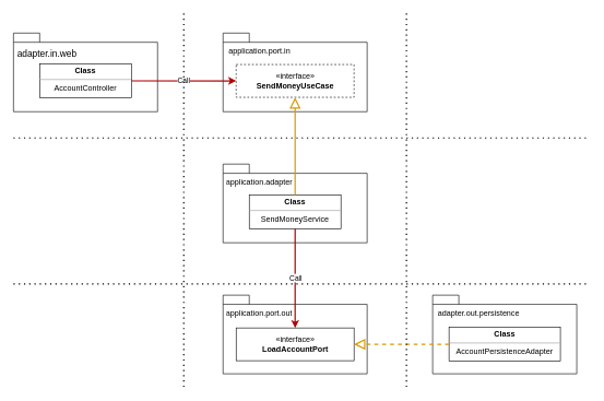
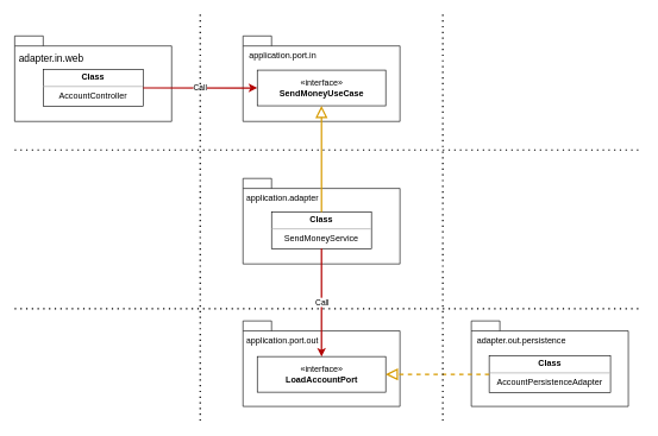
  <mxCell id="0" />
  <mxCell id="1" parent="0" />
  <mxCell id="2" value="" style="group" vertex="1" connectable="0" parent="1"><mxGeometry x="20" y="50" width="220" height="120" as="geometry" /></mxCell>
  <mxCell id="3" value="" style="shape=folder;fontStyle=1;spacingTop=10;tabWidth=40;tabHeight=14;tabPosition=left;html=1;" vertex="1" parent="2"><mxGeometry width="220" height="120" as="geometry" /></mxCell>
  <mxCell id="4" value="adapter.in.web" style="text;strokeColor=none;fillColor=none;align=left;verticalAlign=top;spacingLeft=4;spacingRight=4;overflow=hidden;rotatable=0;points=[[0,0.5],[1,0.5]];portConstraint=eastwest;fontSize=14;" vertex="1" parent="2"><mxGeometry y="16.286" width="100" height="22.286" as="geometry" /></mxCell>
  <mxCell id="5" value="&lt;p style=&quot;margin: 4px 0px 0px;&quot;&gt;&lt;b&gt;Class&lt;/b&gt;&lt;/p&gt;&lt;hr size=&quot;1&quot;&gt;&lt;div style=&quot;height: 2px&quot;&gt;AccountController&lt;/div&gt;" style="verticalAlign=middle;align=center;overflow=fill;fontSize=12;fontFamily=Helvetica;html=1;" vertex="1" parent="2"><mxGeometry x="40" y="47.143" width="140" height="51.429" as="geometry" /></mxCell>
  <mxCell id="6" value="" style="group" vertex="1" connectable="0" parent="1"><mxGeometry x="340" y="50" width="220" height="120" as="geometry" /></mxCell>
  <mxCell id="7" value="" style="shape=folder;fontStyle=1;spacingTop=10;tabWidth=40;tabHeight=14;tabPosition=left;html=1;" vertex="1" parent="6"><mxGeometry width="220" height="120" as="geometry" /></mxCell>
  <mxCell id="8" value="application.port.in" style="text;strokeColor=none;fillColor=none;align=center;verticalAlign=middle;spacingLeft=4;spacingRight=4;overflow=hidden;rotatable=0;points=[[0,0.5],[1,0.5]];portConstraint=eastwest;" vertex="1" parent="6"><mxGeometry x="1" y="16.29" width="110" height="22.29" as="geometry" /></mxCell>
- <mxCell id="9" value="«interface»&lt;br&gt;&lt;b&gt;SendMoneyUseCase&lt;/b&gt;" style="html=1;fillColor=none;align=center;dashed=1;" vertex="1" parent="6"><mxGeometry x="20" y="48" width="180" height="50" as="geometry" /></mxCell>
+ <mxCell id="9" value="«interface»&lt;br&gt;&lt;b&gt;SendMoneyUseCase&lt;/b&gt;" style="html=1;fillColor=none;align=center;" vertex="1" parent="6"><mxGeometry x="20" y="48" width="180" height="50" as="geometry" /></mxCell>
  <mxCell id="10" value="" style="endArrow=classic;html=1;strokeWidth=2;fillColor=#e51400;strokeColor=#B20000;exitX=1;exitY=0.5;exitDx=0;exitDy=0;entryX=0;entryY=0.5;entryDx=0;entryDy=0;" edge="1" parent="1" source="5" target="9"><mxGeometry relative="1" as="geometry"><mxPoint x="250" y="230" as="sourcePoint" /><mxPoint x="350" y="230" as="targetPoint" /></mxGeometry></mxCell>
  <mxCell id="11" value="Call" style="edgeLabel;resizable=0;html=1;align=center;verticalAlign=middle;" connectable="0" vertex="1" parent="10"><mxGeometry relative="1" as="geometry"><mxPoint y="-1" as="offset" /></mxGeometry></mxCell>
  <mxCell id="12" value="" style="group" vertex="1" connectable="0" parent="1"><mxGeometry x="340" y="250" width="220" height="120" as="geometry" /></mxCell>
  <mxCell id="13" value="" style="shape=folder;fontStyle=1;spacingTop=10;tabWidth=40;tabHeight=14;tabPosition=left;html=1;" vertex="1" parent="12"><mxGeometry width="220" height="120" as="geometry" /></mxCell>
  <mxCell id="14" value="application.adapter" style="text;strokeColor=none;fillColor=none;align=center;verticalAlign=middle;spacingLeft=4;spacingRight=4;overflow=hidden;rotatable=0;points=[[0,0.5],[1,0.5]];portConstraint=eastwest;" vertex="1" parent="12"><mxGeometry x="1" y="16.29" width="109" height="22.29" as="geometry" /></mxCell>
  <mxCell id="15" value="&lt;p style=&quot;margin: 4px 0px 0px&quot;&gt;&lt;b&gt;Class&lt;/b&gt;&lt;/p&gt;&lt;hr size=&quot;1&quot;&gt;&lt;div style=&quot;height: 2px&quot;&gt;SendMoneyService&lt;/div&gt;" style="verticalAlign=middle;align=center;overflow=fill;fontSize=12;fontFamily=Helvetica;html=1;" vertex="1" parent="12"><mxGeometry x="40" y="47.143" width="140" height="51.429" as="geometry" /></mxCell>
  <mxCell id="16" value="" style="endArrow=block;dashed=0;endFill=0;endSize=12;html=1;strokeWidth=2;entryX=0.5;entryY=1;entryDx=0;entryDy=0;fillColor=#ffe6cc;strokeColor=#d79b00;" edge="1" parent="1" source="15" target="9"><mxGeometry width="160" relative="1" as="geometry"><mxPoint x="580" y="430" as="sourcePoint" /><mxPoint x="740" y="430" as="targetPoint" /></mxGeometry></mxCell>
  <mxCell id="17" value="" style="shape=folder;fontStyle=1;spacingTop=10;tabWidth=40;tabHeight=14;tabPosition=left;html=1;" vertex="1" parent="1"><mxGeometry x="340" y="450" width="220" height="120" as="geometry" /></mxCell>
  <mxCell id="18" value="application.port.out" style="text;strokeColor=none;fillColor=none;align=center;verticalAlign=middle;spacingLeft=4;spacingRight=4;overflow=hidden;rotatable=0;points=[[0,0.5],[1,0.5]];portConstraint=eastwest;" vertex="1" parent="1"><mxGeometry x="341" y="466.29" width="109" height="22.29" as="geometry" /></mxCell>
  <mxCell id="19" value="«interface»&lt;br&gt;&lt;b&gt;LoadAccountPort&lt;/b&gt;" style="html=1;fillColor=none;align=center;" vertex="1" parent="1"><mxGeometry x="360" y="500" width="180" height="50" as="geometry" /></mxCell>
  <mxCell id="20" value="" style="endArrow=classic;html=1;strokeWidth=2;fillColor=#e51400;strokeColor=#B20000;exitX=0.5;exitY=1;exitDx=0;exitDy=0;" edge="1" parent="1" source="15" target="19"><mxGeometry relative="1" as="geometry"><mxPoint x="680" y="449.997" as="sourcePoint" /><mxPoint x="840" y="450.14" as="targetPoint" /></mxGeometry></mxCell>
  <mxCell id="21" value="Call" style="edgeLabel;resizable=0;html=1;align=center;verticalAlign=middle;" connectable="0" vertex="1" parent="20"><mxGeometry relative="1" as="geometry"><mxPoint y="-1" as="offset" /></mxGeometry></mxCell>
  <mxCell id="22" value="" style="group" vertex="1" connectable="0" parent="1"><mxGeometry x="660" y="450" width="220" height="120" as="geometry" /></mxCell>
  <mxCell id="23" value="" style="group" vertex="1" connectable="0" parent="22"><mxGeometry width="220" height="120" as="geometry" /></mxCell>
  <mxCell id="24" value="" style="shape=folder;fontStyle=1;spacingTop=10;tabWidth=40;tabHeight=14;tabPosition=left;html=1;" vertex="1" parent="23"><mxGeometry width="220" height="120" as="geometry" /></mxCell>
  <mxCell id="25" value="adapter.out.persistence" style="text;strokeColor=none;fillColor=none;align=center;verticalAlign=middle;spacingLeft=4;spacingRight=4;overflow=hidden;rotatable=0;points=[[0,0.5],[1,0.5]];portConstraint=eastwest;" vertex="1" parent="23"><mxGeometry x="1" y="16.29" width="139" height="22.29" as="geometry" /></mxCell>
  <mxCell id="26" value="&lt;p style=&quot;margin: 4px 0px 0px&quot;&gt;&lt;b&gt;Class&lt;/b&gt;&lt;/p&gt;&lt;hr size=&quot;1&quot;&gt;&lt;div style=&quot;height: 2px&quot;&gt;AccountPersistenceAdapter&lt;/div&gt;" style="verticalAlign=middle;align=center;overflow=fill;fontSize=12;fontFamily=Helvetica;html=1;" vertex="1" parent="23"><mxGeometry x="25" y="49.14" width="170" height="51.43" as="geometry" /></mxCell>
  <mxCell id="27" value="" style="endArrow=block;dashed=1;endFill=0;endSize=12;html=1;strokeWidth=2;entryX=1;entryY=0.5;entryDx=0;entryDy=0;fillColor=#ffe6cc;strokeColor=#d79b00;exitX=0;exitY=0.5;exitDx=0;exitDy=0;" edge="1" parent="1" source="26" target="19"><mxGeometry width="160" relative="1" as="geometry"><mxPoint x="690" y="329.143" as="sourcePoint" /><mxPoint x="690" y="180" as="targetPoint" /></mxGeometry></mxCell>
  <mxCell id="28" value="" style="endArrow=none;dashed=1;html=1;dashPattern=1 3;strokeWidth=2;" edge="1" parent="1"><mxGeometry width="50" height="50" relative="1" as="geometry"><mxPoint x="280" y="590" as="sourcePoint" /><mxPoint x="280" y="20" as="targetPoint" /></mxGeometry></mxCell>
  <mxCell id="29" value="" style="endArrow=none;dashed=1;html=1;dashPattern=1 3;strokeWidth=2;" edge="1" parent="1"><mxGeometry width="50" height="50" relative="1" as="geometry"><mxPoint x="620" y="590" as="sourcePoint" /><mxPoint x="620" y="20" as="targetPoint" /></mxGeometry></mxCell>
  <mxCell id="30" value="" style="endArrow=none;dashed=1;html=1;dashPattern=1 3;strokeWidth=2;" edge="1" parent="1"><mxGeometry width="50" height="50" relative="1" as="geometry"><mxPoint x="20" y="210" as="sourcePoint" /><mxPoint x="900" y="210" as="targetPoint" /></mxGeometry></mxCell>
  <mxCell id="31" value="" style="endArrow=none;dashed=1;html=1;dashPattern=1 3;strokeWidth=2;" edge="1" parent="1"><mxGeometry width="50" height="50" relative="1" as="geometry"><mxPoint x="20" y="433" as="sourcePoint" /><mxPoint x="900" y="433" as="targetPoint" /></mxGeometry></mxCell>
